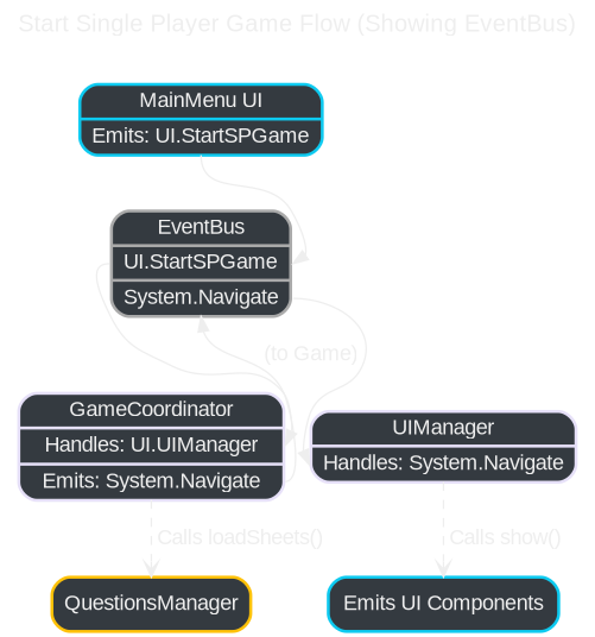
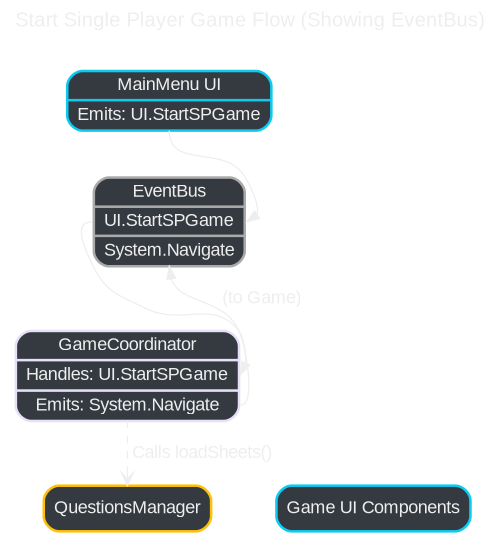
  digraph {
    fontcolor="#eeeeee"
    fontname="Liberation Sans"
    fontsize=16
    label="Start Single Player Game Flow (Showing EventBus)"
    labelloc=t
    rankdir=TD
    node [color="#0dcaf0" fillcolor="#343a40" fontcolor="#eeeeee" fontname="Liberation Sans" penwidth=2 shape=record style="rounded,filled"]
    edge [color="#eeeeee" fontcolor="#eeeeee" fontname="Liberation Sans"]
    n1 [label="{ MainMenu UI | {<emits_ui> Emits: UI.StartSPGame} }"]
    n2 [color="#aaaaaa" label="{ EventBus | {<evUI> UI.StartSPGame} | {<evNav> System.Navigate} }"]
-   n3 [color="#e6e0f8" label="{ GameCoordinator | {<handles_ui> Handles: UI.UIManager} | {<emits_nav> Emits: System.Navigate} }"]
-   n4 [color="#e6e0f8" label="{ UIManager | {<handles_nav> Handles: System.Navigate} }"]
+   n3 [color="#e6e0f8" label="{ GameCoordinator | {<handles_ui> Handles: UI.StartSPGame} | {<emits_nav> Emits: System.Navigate} }"]
    n5 [color="#ffc107" label=QuestionsManager shape=box]
-   n6 [label="Emits UI Components" shape=box]
+   n6 [label="Game UI Components" shape=box]
    n1 -> n2 [headport=evUI tailport=emits_ui]
    n2 -> n3 [headport=handles_ui tailport=evUI]
-   n2 -> n4 [headport=handles_nav tailport=evNav]
    n3 -> n2 [headport=evNav label=" (to Game)" tailport=emits_nav]
    n3 -> n5 [arrowhead=open label=" Calls loadSheets()" style=dashed]
-   n4 -> n6 [arrowhead=open label=" Calls show()" style=dashed]
  }
